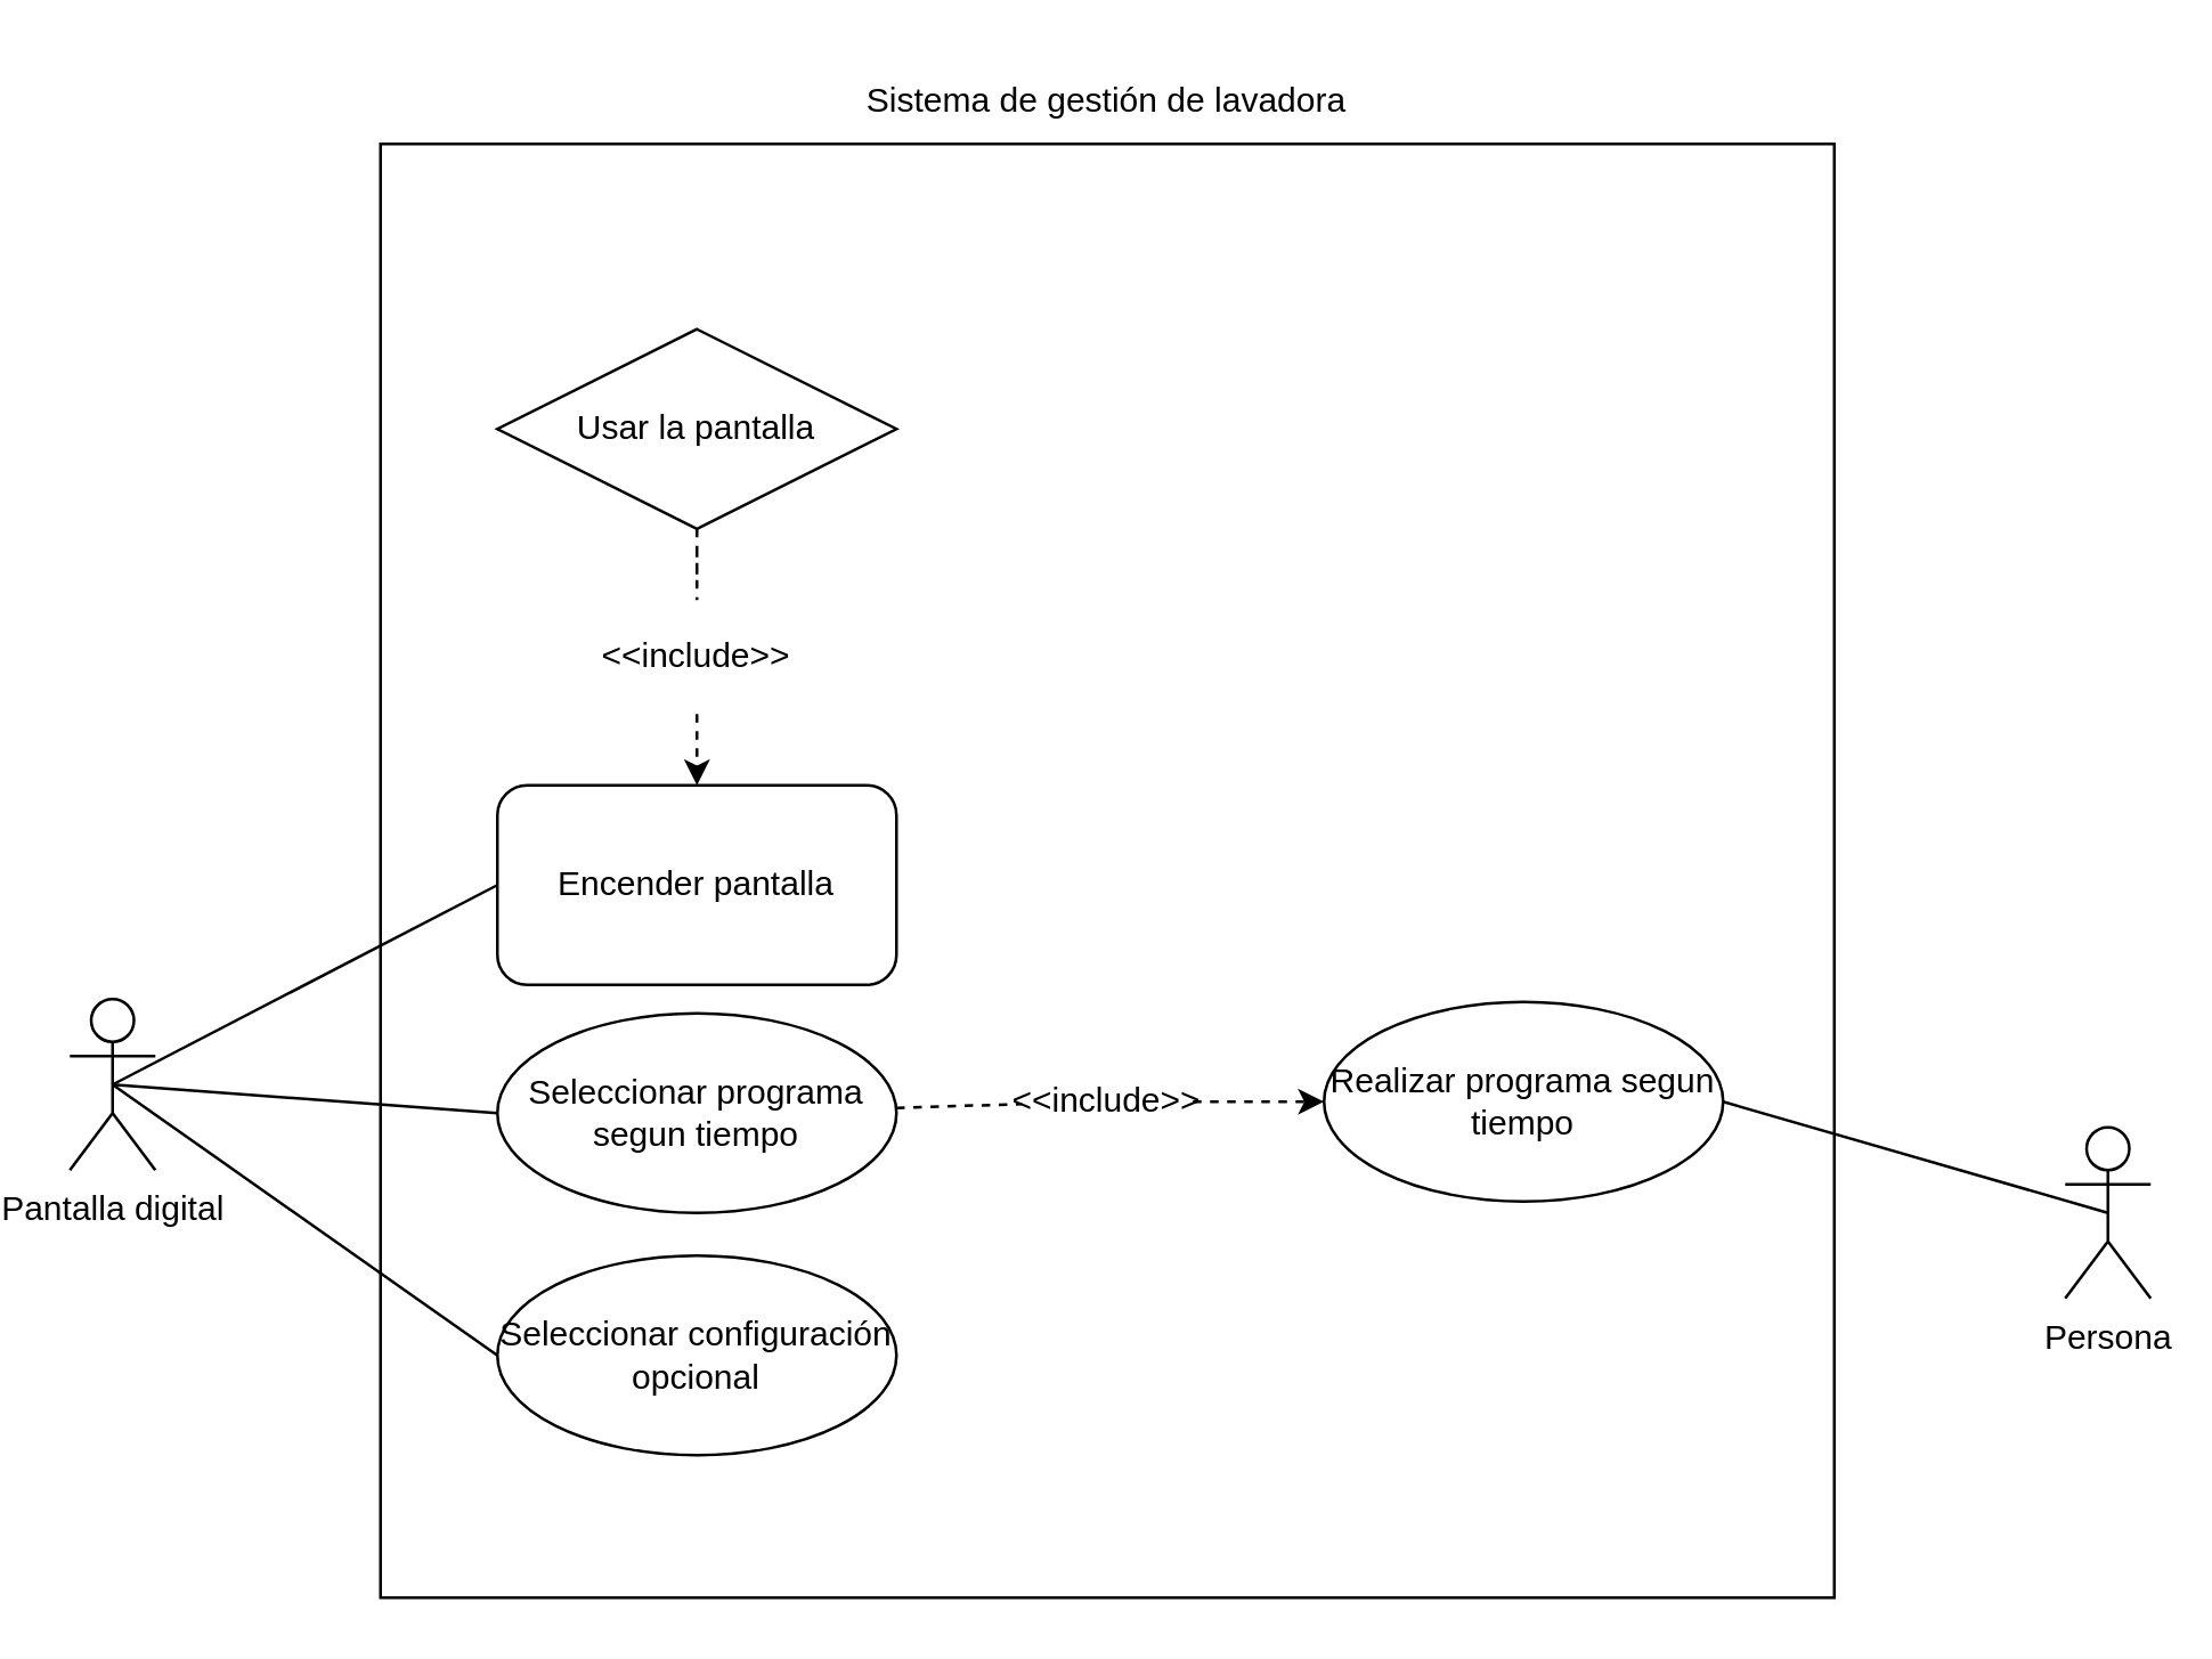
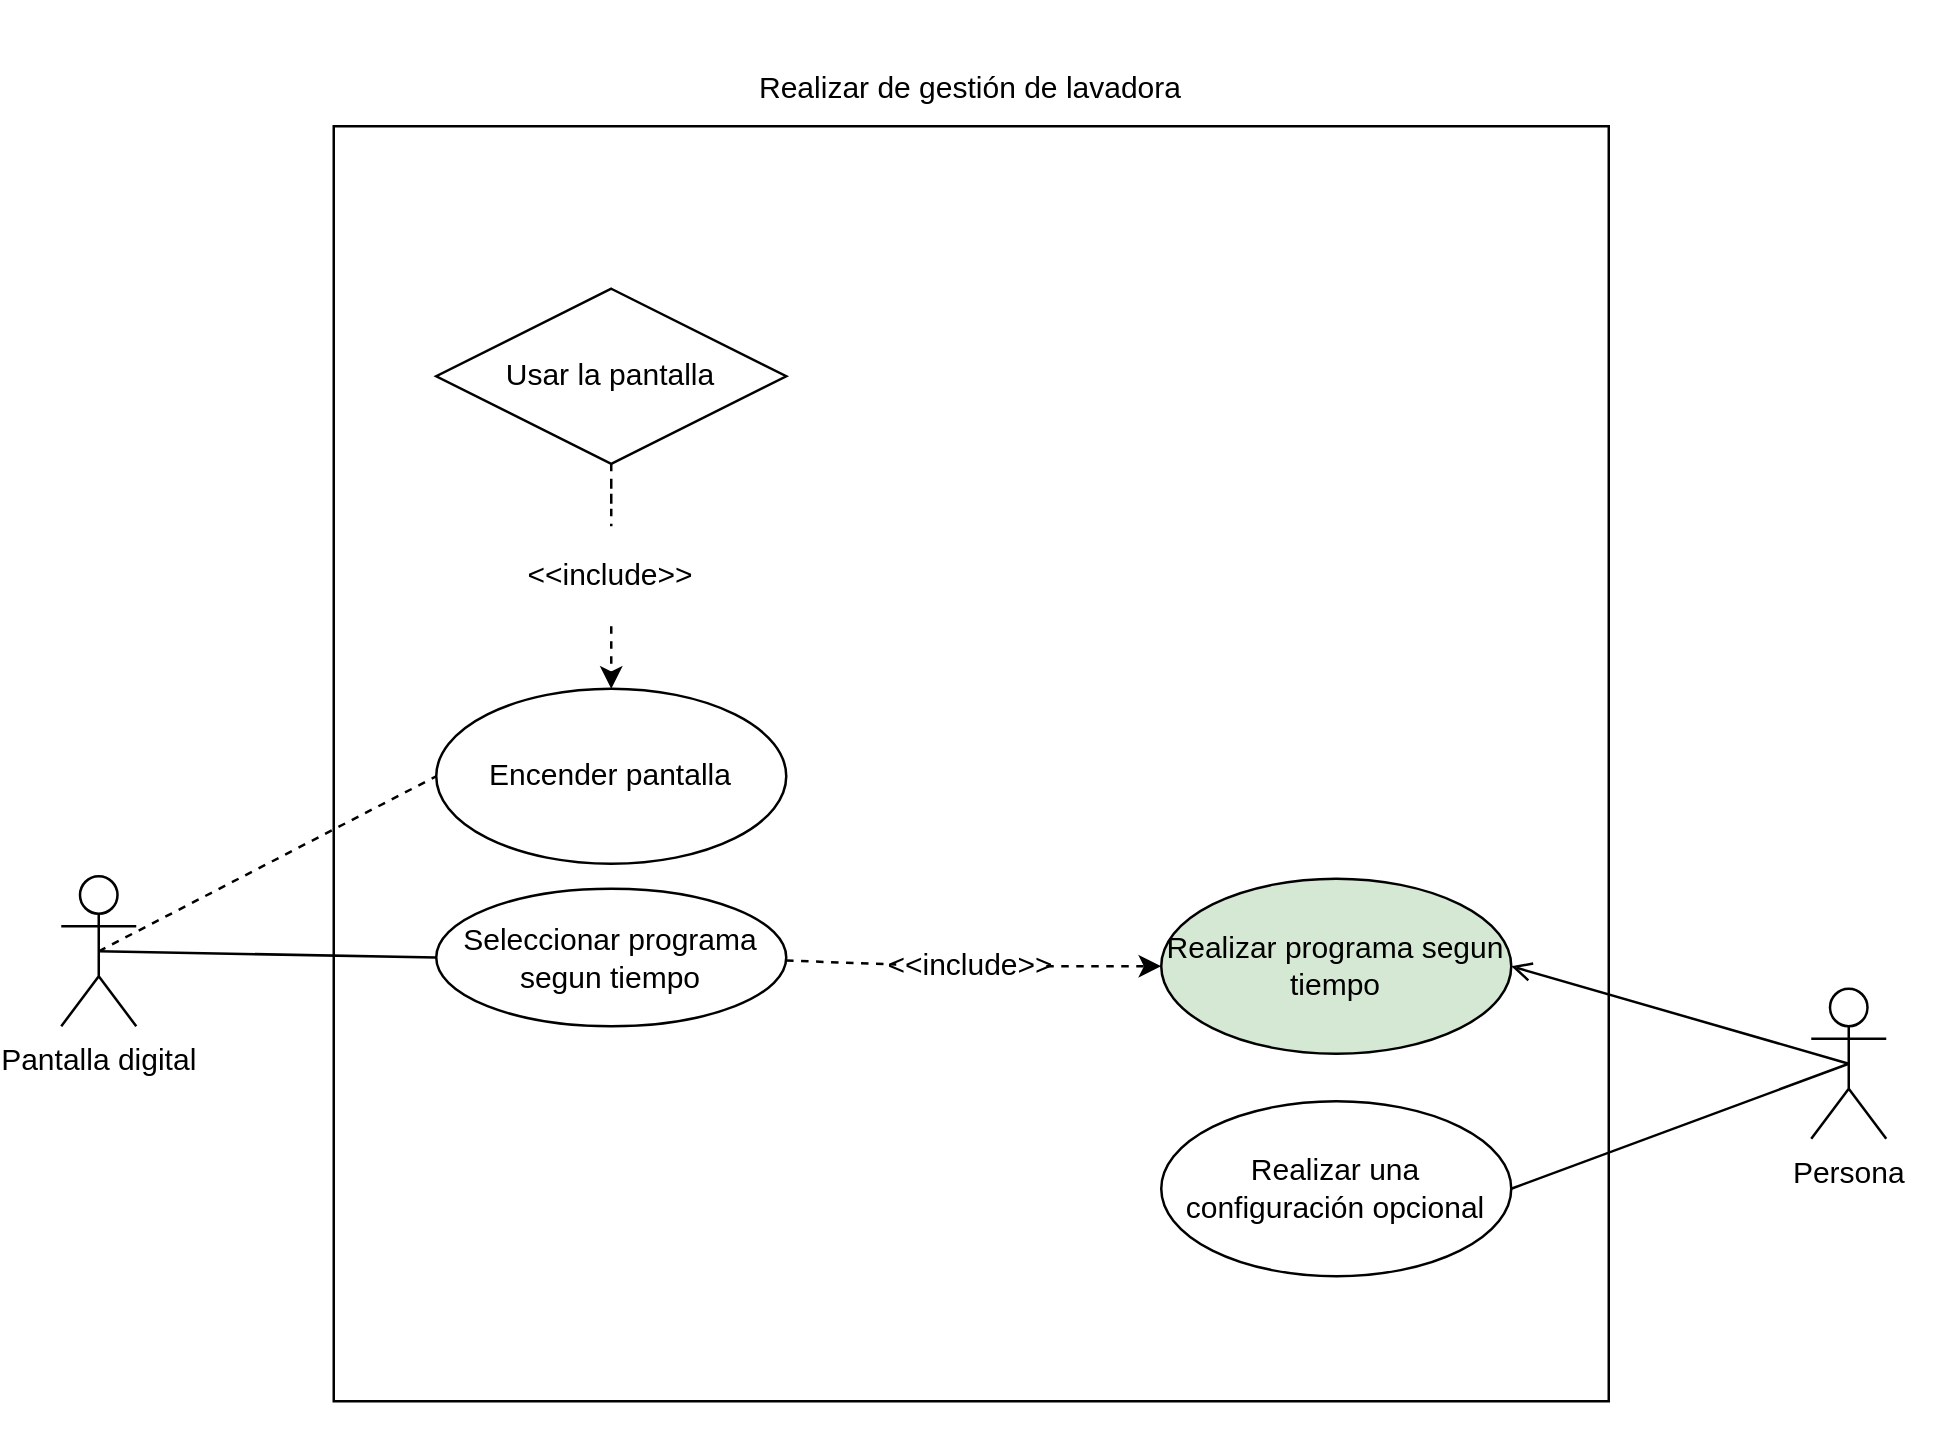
  <mxCell id="0" />
  <mxCell id="1" parent="0" />
  <mxCell id="2" value="" style="whiteSpace=wrap;html=1;aspect=fixed;" vertex="1" parent="1"><mxGeometry x="129" y="50" width="510" height="510" as="geometry" /></mxCell>
- <mxCell id="3" value="Sistema de gestión de lavadora" style="text;html=1;strokeColor=none;fillColor=none;align=center;verticalAlign=middle;whiteSpace=wrap;rounded=0;" vertex="1" parent="1"><mxGeometry x="264" y="20" width="240" height="30" as="geometry" /></mxCell>
- <mxCell id="4" style="edgeStyle=none;rounded=0;orthogonalLoop=1;jettySize=auto;html=1;exitX=0.5;exitY=0.5;exitDx=0;exitDy=0;exitPerimeter=0;entryX=0;entryY=0.5;entryDx=0;entryDy=0;endArrow=none;endFill=0;" edge="1" parent="1" source="7" target="16"><mxGeometry relative="1" as="geometry" /></mxCell>
+ <mxCell id="3" value="Realizar de gestión de lavadora" style="text;html=1;strokeColor=none;fillColor=none;align=center;verticalAlign=middle;whiteSpace=wrap;rounded=0;" vertex="1" parent="1"><mxGeometry x="264" y="20" width="240" height="30" as="geometry" /></mxCell>
+ <mxCell id="4" style="edgeStyle=none;rounded=0;orthogonalLoop=1;jettySize=auto;html=1;exitX=0.5;exitY=0.5;exitDx=0;exitDy=0;exitPerimeter=0;entryX=0;entryY=0.5;entryDx=0;entryDy=0;endArrow=none;endFill=0;dashed=1;" edge="1" parent="1" source="7" target="16"><mxGeometry relative="1" as="geometry" /></mxCell>
  <mxCell id="5" style="edgeStyle=none;rounded=0;orthogonalLoop=1;jettySize=auto;html=1;entryX=0;entryY=0.5;entryDx=0;entryDy=0;endArrow=none;endFill=0;exitX=0.5;exitY=0.5;exitDx=0;exitDy=0;exitPerimeter=0;" edge="1" parent="1" source="7" target="14"><mxGeometry relative="1" as="geometry" /></mxCell>
- <mxCell id="6" style="edgeStyle=none;rounded=0;orthogonalLoop=1;jettySize=auto;html=1;entryX=0;entryY=0.5;entryDx=0;entryDy=0;endArrow=none;endFill=0;exitX=0.5;exitY=0.5;exitDx=0;exitDy=0;exitPerimeter=0;" edge="1" parent="1" source="7" target="15"><mxGeometry relative="1" as="geometry" /></mxCell>
  <mxCell id="7" value="Pantalla digital" style="shape=umlActor;verticalLabelPosition=bottom;verticalAlign=top;html=1;" vertex="1" parent="1"><mxGeometry x="20" y="350" width="30" height="60" as="geometry" /></mxCell>
- <mxCell id="8" style="edgeStyle=none;rounded=0;orthogonalLoop=1;jettySize=auto;html=1;exitX=0.5;exitY=0.5;exitDx=0;exitDy=0;exitPerimeter=0;entryX=1;entryY=0.5;entryDx=0;entryDy=0;endArrow=none;endFill=0;" edge="1" parent="1" source="10" target="17"><mxGeometry relative="1" as="geometry" /></mxCell>
+ <mxCell id="8" style="edgeStyle=none;rounded=0;orthogonalLoop=1;jettySize=auto;html=1;exitX=0.5;exitY=0.5;exitDx=0;exitDy=0;exitPerimeter=0;entryX=1;entryY=0.5;entryDx=0;entryDy=0;endArrow=open;endFill=0;" edge="1" parent="1" source="10" target="17"><mxGeometry relative="1" as="geometry" /></mxCell>
+ <mxCell id="9" style="edgeStyle=none;rounded=0;orthogonalLoop=1;jettySize=auto;html=1;exitX=0.5;exitY=0.5;exitDx=0;exitDy=0;exitPerimeter=0;entryX=1;entryY=0.5;entryDx=0;entryDy=0;endArrow=none;endFill=0;" edge="1" parent="1" source="10" target="18"><mxGeometry relative="1" as="geometry" /></mxCell>
  <mxCell id="10" value="Persona" style="shape=umlActor;verticalLabelPosition=bottom;verticalAlign=top;html=1;" vertex="1" parent="1"><mxGeometry x="720" y="395" width="30" height="60" as="geometry" /></mxCell>
  <mxCell id="11" style="edgeStyle=orthogonalEdgeStyle;rounded=0;orthogonalLoop=1;jettySize=auto;html=1;entryX=0.5;entryY=0;entryDx=0;entryDy=0;dashed=1;startArrow=none;exitX=0.5;exitY=1;exitDx=0;exitDy=0;" edge="1" parent="1" source="19" target="16"><mxGeometry relative="1" as="geometry" /></mxCell>
  <mxCell id="12" value="Usar la pantalla" style="rhombus;whiteSpace=wrap;html=1;" vertex="1" parent="1"><mxGeometry x="170" y="115" width="140" height="70" as="geometry" /></mxCell>
  <mxCell id="13" style="rounded=0;orthogonalLoop=1;jettySize=auto;html=1;dashed=1;startArrow=none;" edge="1" parent="1" source="21" target="17"><mxGeometry relative="1" as="geometry" /></mxCell>
- <mxCell id="14" value="Seleccionar programa segun tiempo" style="ellipse;whiteSpace=wrap;html=1;" vertex="1" parent="1"><mxGeometry x="170" y="355" width="140" height="70" as="geometry" /></mxCell>
- <mxCell id="15" value="Seleccionar configuración opcional" style="ellipse;whiteSpace=wrap;html=1;" vertex="1" parent="1"><mxGeometry x="170" y="440" width="140" height="70" as="geometry" /></mxCell>
- <mxCell id="16" value="Encender pantalla" style="whiteSpace=wrap;html=1;rounded=1;" vertex="1" parent="1"><mxGeometry x="170" y="275" width="140" height="70" as="geometry" /></mxCell>
- <mxCell id="17" value="Realizar programa segun tiempo" style="ellipse;whiteSpace=wrap;html=1;" vertex="1" parent="1"><mxGeometry x="460" y="351" width="140" height="70" as="geometry" /></mxCell>
+ <mxCell id="14" value="Seleccionar programa segun tiempo" style="ellipse;whiteSpace=wrap;html=1;" vertex="1" parent="1"><mxGeometry x="170" y="355" width="140" height="55" as="geometry" /></mxCell>
+ <mxCell id="16" value="Encender pantalla" style="ellipse;whiteSpace=wrap;html=1;" vertex="1" parent="1"><mxGeometry x="170" y="275" width="140" height="70" as="geometry" /></mxCell>
+ <mxCell id="17" value="Realizar programa segun tiempo" style="ellipse;whiteSpace=wrap;html=1;fillColor=#d5e8d4;" vertex="1" parent="1"><mxGeometry x="460" y="351" width="140" height="70" as="geometry" /></mxCell>
+ <mxCell id="18" value="Realizar una configuración opcional" style="ellipse;whiteSpace=wrap;html=1;" vertex="1" parent="1"><mxGeometry x="460" y="440" width="140" height="70" as="geometry" /></mxCell>
  <mxCell id="19" value="&amp;lt;&amp;lt;include&amp;gt;&amp;gt;" style="text;html=1;strokeColor=none;fillColor=none;align=center;verticalAlign=middle;whiteSpace=wrap;rounded=0;" vertex="1" parent="1"><mxGeometry x="210" y="210" width="60" height="40" as="geometry" /></mxCell>
  <mxCell id="20" value="" style="edgeStyle=orthogonalEdgeStyle;rounded=0;orthogonalLoop=1;jettySize=auto;html=1;entryX=0.5;entryY=0;entryDx=0;entryDy=0;dashed=1;endArrow=none;" edge="1" parent="1" source="12" target="19"><mxGeometry relative="1" as="geometry"><mxPoint x="240" y="185" as="sourcePoint" /><mxPoint x="240" y="275" as="targetPoint" /></mxGeometry></mxCell>
  <mxCell id="21" value="&amp;lt;&amp;lt;include&amp;gt;&amp;gt;" style="text;html=1;strokeColor=none;fillColor=none;align=center;verticalAlign=middle;whiteSpace=wrap;rounded=0;" vertex="1" parent="1"><mxGeometry x="354" y="366" width="60" height="40" as="geometry" /></mxCell>
  <mxCell id="22" value="" style="rounded=0;orthogonalLoop=1;jettySize=auto;html=1;dashed=1;endArrow=none;" edge="1" parent="1" source="14" target="21"><mxGeometry relative="1" as="geometry"><mxPoint x="309.859" y="387.777" as="sourcePoint" /><mxPoint x="460.166" y="382.408" as="targetPoint" /></mxGeometry></mxCell>
